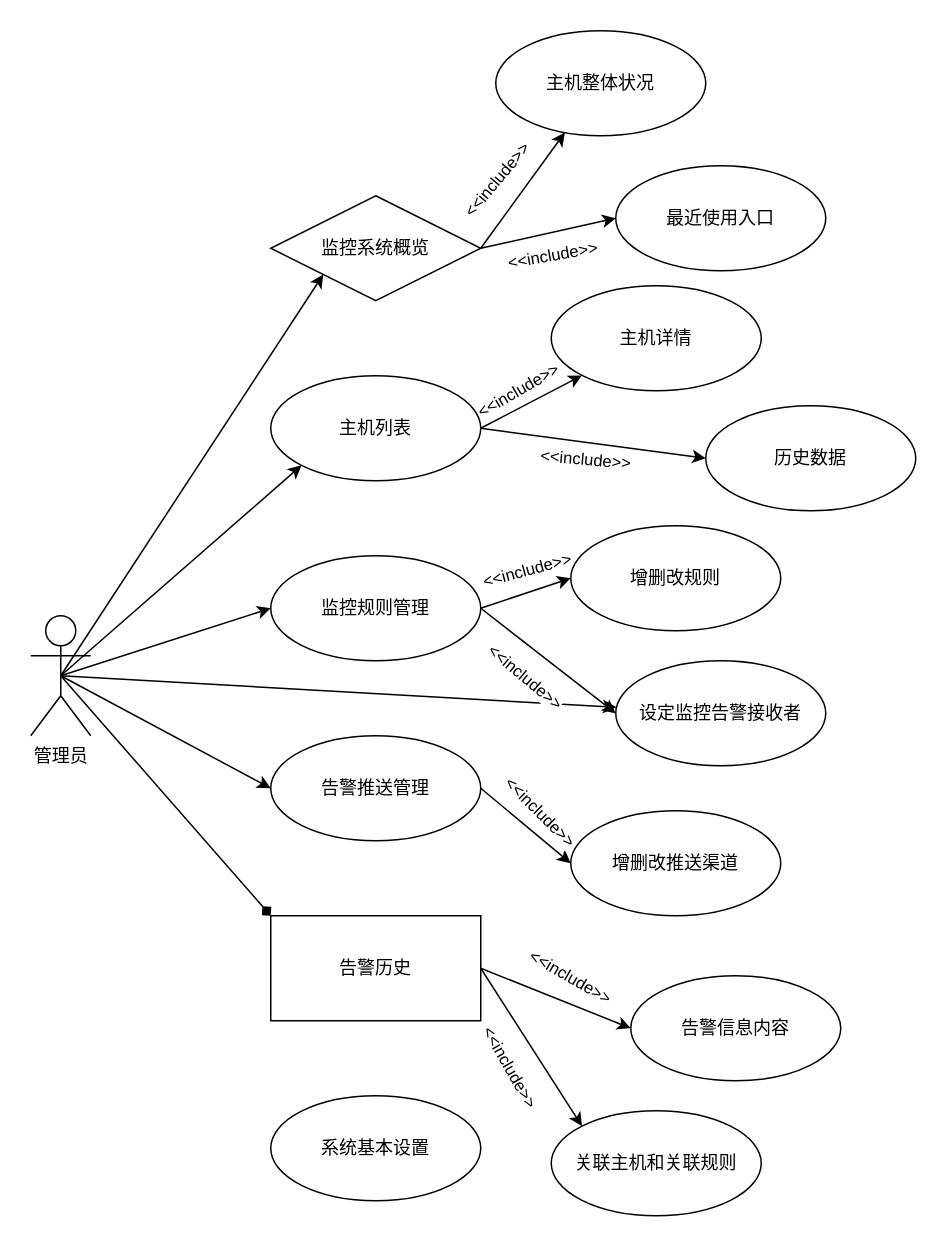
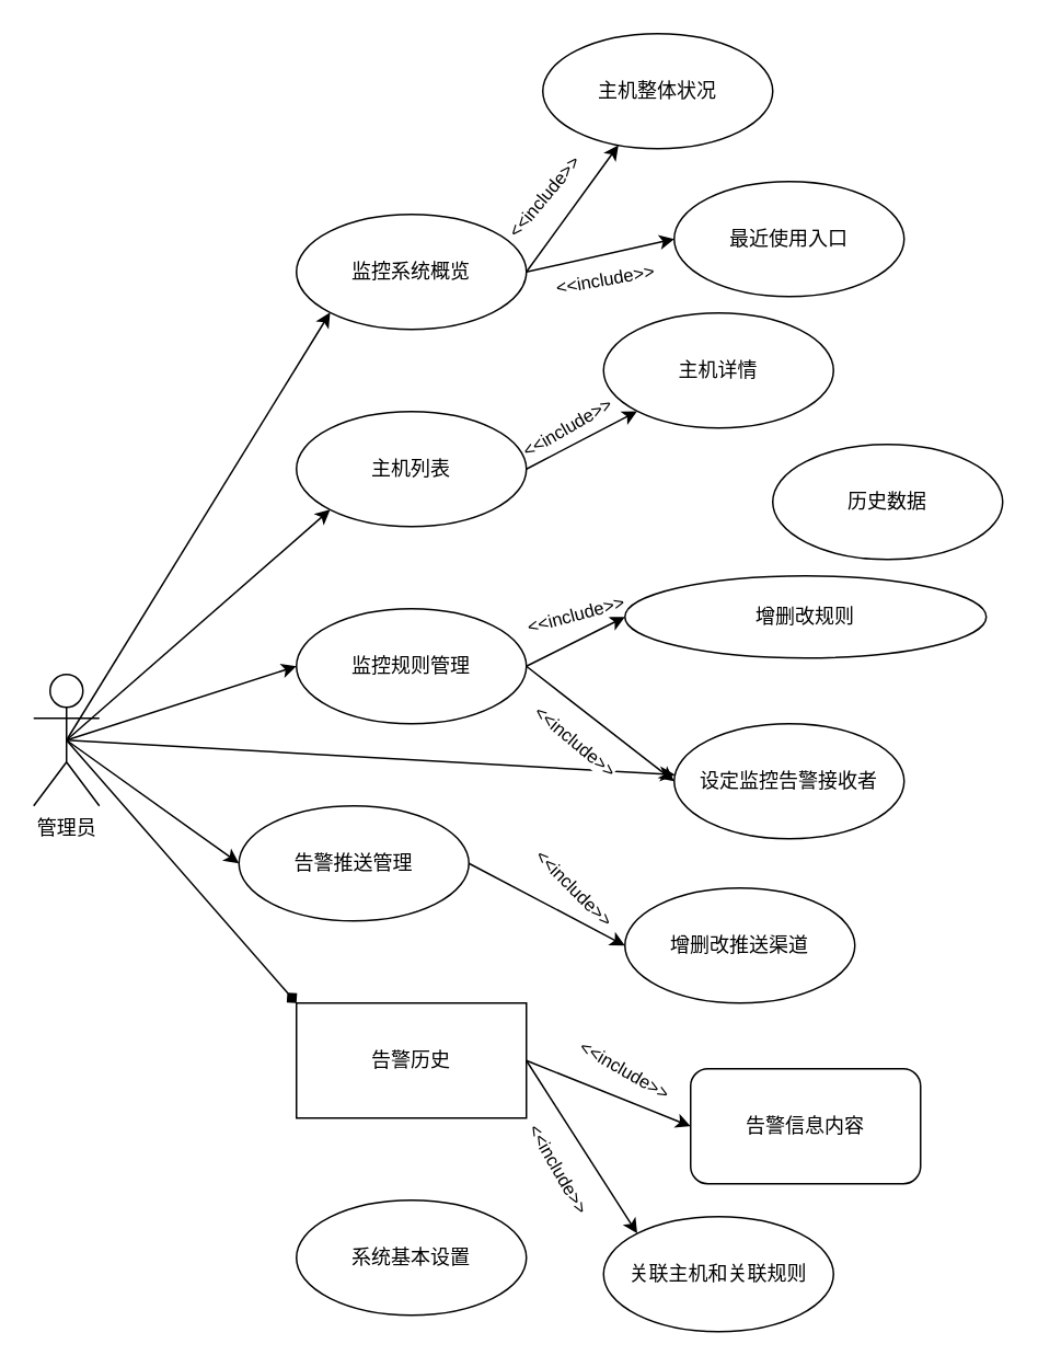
  <mxCell id="0" />
  <mxCell id="1" parent="0" />
  <mxCell id="2" style="rounded=0;orthogonalLoop=1;jettySize=auto;html=1;exitX=0.5;exitY=0.5;exitDx=0;exitDy=0;exitPerimeter=0;entryX=0;entryY=1;entryDx=0;entryDy=0;" parent="1" source="8" target="13" edge="1"><mxGeometry relative="1" as="geometry" /></mxCell>
  <mxCell id="3" style="edgeStyle=none;rounded=0;orthogonalLoop=1;jettySize=auto;html=1;exitX=0.5;exitY=0.5;exitDx=0;exitDy=0;exitPerimeter=0;entryX=0;entryY=1;entryDx=0;entryDy=0;" parent="1" source="8" target="18" edge="1"><mxGeometry relative="1" as="geometry" /></mxCell>
  <mxCell id="4" style="edgeStyle=none;rounded=0;orthogonalLoop=1;jettySize=auto;html=1;exitX=0.5;exitY=0.5;exitDx=0;exitDy=0;exitPerimeter=0;entryX=0;entryY=0.5;entryDx=0;entryDy=0;" parent="1" source="8" target="23" edge="1"><mxGeometry relative="1" as="geometry" /></mxCell>
  <mxCell id="5" style="edgeStyle=none;rounded=0;orthogonalLoop=1;jettySize=auto;html=1;exitX=0.5;exitY=0.5;exitDx=0;exitDy=0;exitPerimeter=0;entryX=0;entryY=0.5;entryDx=0;entryDy=0;" parent="1" source="8" target="26" edge="1"><mxGeometry relative="1" as="geometry" /></mxCell>
  <mxCell id="6" style="edgeStyle=none;rounded=0;orthogonalLoop=1;jettySize=auto;html=1;exitX=0.5;exitY=0.5;exitDx=0;exitDy=0;exitPerimeter=0;entryX=0;entryY=0;entryDx=0;entryDy=0;endArrow=diamond;" parent="1" source="8" target="31" edge="1"><mxGeometry relative="1" as="geometry" /></mxCell>
  <mxCell id="7" style="edgeStyle=none;rounded=0;orthogonalLoop=1;jettySize=auto;html=1;exitX=0.5;exitY=0.5;exitDx=0;exitDy=0;exitPerimeter=0;" parent="1" source="8" target="38" edge="1"><mxGeometry relative="1" as="geometry" /></mxCell>
  <mxCell id="8" value="管理员" style="shape=umlActor;verticalLabelPosition=bottom;labelBackgroundColor=#ffffff;verticalAlign=top;html=1;outlineConnect=0;" parent="1" vertex="1"><mxGeometry x="20" y="410" width="40" height="80" as="geometry" /></mxCell>
  <mxCell id="9" style="edgeStyle=none;rounded=0;orthogonalLoop=1;jettySize=auto;html=1;exitX=1;exitY=0.5;exitDx=0;exitDy=0;entryX=0;entryY=0.5;entryDx=0;entryDy=0;" parent="1" source="13" target="34" edge="1"><mxGeometry relative="1" as="geometry" /></mxCell>
  <mxCell id="10" value="&amp;lt;&amp;lt;include&amp;gt;&amp;gt;" style="edgeLabel;html=1;align=center;verticalAlign=middle;resizable=0;points=[];rotation=-10;" vertex="1" connectable="0" parent="9"><mxGeometry x="0.306" y="-1" relative="1" as="geometry"><mxPoint x="-11.79" y="17.04" as="offset" /></mxGeometry></mxCell>
  <mxCell id="11" style="edgeStyle=none;rounded=0;orthogonalLoop=1;jettySize=auto;html=1;exitX=1;exitY=0.5;exitDx=0;exitDy=0;" parent="1" source="13" target="33" edge="1"><mxGeometry relative="1" as="geometry" /></mxCell>
  <mxCell id="12" value="&amp;lt;&amp;lt;include&amp;gt;&amp;gt;" style="edgeLabel;html=1;align=center;verticalAlign=middle;resizable=0;points=[];rotation=-50;" vertex="1" connectable="0" parent="11"><mxGeometry x="0.383" y="-4" relative="1" as="geometry"><mxPoint x="-32.05" y="6.02" as="offset" /></mxGeometry></mxCell>
- <mxCell id="13" value="监控系统概览" style="rhombus;whiteSpace=wrap;html=1;" parent="1" vertex="1"><mxGeometry x="180" y="130" width="140" height="70" as="geometry" /></mxCell>
+ <mxCell id="13" value="监控系统概览" style="ellipse;whiteSpace=wrap;html=1;" parent="1" vertex="1"><mxGeometry x="180" y="130" width="140" height="70" as="geometry" /></mxCell>
  <mxCell id="14" style="edgeStyle=none;rounded=0;orthogonalLoop=1;jettySize=auto;html=1;exitX=1;exitY=0.5;exitDx=0;exitDy=0;entryX=0;entryY=1;entryDx=0;entryDy=0;" parent="1" source="18" target="35" edge="1"><mxGeometry relative="1" as="geometry" /></mxCell>
  <mxCell id="15" value="&amp;lt;&amp;lt;include&amp;gt;&amp;gt;" style="edgeLabel;html=1;align=center;verticalAlign=middle;resizable=0;points=[];rotation=-30;" vertex="1" connectable="0" parent="14"><mxGeometry x="0.399" y="-2" relative="1" as="geometry"><mxPoint x="-23.22" y="-2.24" as="offset" /></mxGeometry></mxCell>
- <mxCell id="16" style="edgeStyle=none;rounded=0;orthogonalLoop=1;jettySize=auto;html=1;exitX=1;exitY=0.5;exitDx=0;exitDy=0;entryX=0;entryY=0.5;entryDx=0;entryDy=0;" parent="1" source="18" target="36" edge="1"><mxGeometry relative="1" as="geometry" /></mxCell>
- <mxCell id="17" value="&amp;lt;&amp;lt;include&amp;gt;&amp;gt;" style="edgeLabel;html=1;align=center;verticalAlign=middle;resizable=0;points=[];rotation=5;" vertex="1" connectable="0" parent="16"><mxGeometry x="0.335" y="-1" relative="1" as="geometry"><mxPoint x="-29.98" y="5.66" as="offset" /></mxGeometry></mxCell>
  <mxCell id="18" value="主机列表" style="ellipse;whiteSpace=wrap;html=1;" parent="1" vertex="1"><mxGeometry x="180" y="250" width="140" height="70" as="geometry" /></mxCell>
  <mxCell id="19" style="edgeStyle=none;rounded=0;orthogonalLoop=1;jettySize=auto;html=1;exitX=1;exitY=0.5;exitDx=0;exitDy=0;entryX=0;entryY=0.5;entryDx=0;entryDy=0;" parent="1" source="23" target="37" edge="1"><mxGeometry relative="1" as="geometry" /></mxCell>
  <mxCell id="20" value="&amp;lt;&amp;lt;include&amp;gt;&amp;gt;" style="edgeLabel;html=1;align=center;verticalAlign=middle;resizable=0;points=[];rotation=-15;" vertex="1" connectable="0" parent="19"><mxGeometry x="0.41" y="1" relative="1" as="geometry"><mxPoint x="-12.37" y="-9.82" as="offset" /></mxGeometry></mxCell>
  <mxCell id="21" style="edgeStyle=none;rounded=0;orthogonalLoop=1;jettySize=auto;html=1;exitX=1;exitY=0.5;exitDx=0;exitDy=0;entryX=0;entryY=0.5;entryDx=0;entryDy=0;" parent="1" source="23" target="38" edge="1"><mxGeometry relative="1" as="geometry" /></mxCell>
  <mxCell id="22" value="&amp;lt;&amp;lt;include&amp;gt;&amp;gt;" style="edgeLabel;html=1;align=center;verticalAlign=middle;resizable=0;points=[];rotation=40;" vertex="1" connectable="0" parent="21"><mxGeometry x="0.32" y="-2" relative="1" as="geometry"><mxPoint x="-27.97" y="-2.62" as="offset" /></mxGeometry></mxCell>
  <mxCell id="23" value="监控规则管理" style="ellipse;whiteSpace=wrap;html=1;" parent="1" vertex="1"><mxGeometry x="180" y="370" width="140" height="70" as="geometry" /></mxCell>
  <mxCell id="24" style="edgeStyle=none;rounded=0;orthogonalLoop=1;jettySize=auto;html=1;exitX=1;exitY=0.5;exitDx=0;exitDy=0;entryX=0;entryY=0.5;entryDx=0;entryDy=0;" parent="1" source="26" target="39" edge="1"><mxGeometry relative="1" as="geometry" /></mxCell>
  <mxCell id="25" value="&amp;lt;&amp;lt;include&amp;gt;&amp;gt;" style="edgeLabel;html=1;align=center;verticalAlign=middle;resizable=0;points=[];rotation=45;" vertex="1" connectable="0" parent="24"><mxGeometry x="0.403" y="1" relative="1" as="geometry"><mxPoint x="-2.89" y="-19.44" as="offset" /></mxGeometry></mxCell>
- <mxCell id="26" value="告警推送管理" style="ellipse;whiteSpace=wrap;html=1;" parent="1" vertex="1"><mxGeometry x="180" y="490" width="140" height="70" as="geometry" /></mxCell>
+ <mxCell id="26" value="告警推送管理" style="ellipse;whiteSpace=wrap;html=1;" parent="1" vertex="1"><mxGeometry x="145" y="490" width="140" height="70" as="geometry" /></mxCell>
  <mxCell id="27" style="edgeStyle=none;rounded=0;orthogonalLoop=1;jettySize=auto;html=1;exitX=1;exitY=0.5;exitDx=0;exitDy=0;entryX=0;entryY=0.5;entryDx=0;entryDy=0;" parent="1" source="31" target="40" edge="1"><mxGeometry relative="1" as="geometry" /></mxCell>
  <mxCell id="28" value="&amp;lt;&amp;lt;include&amp;gt;&amp;gt;" style="edgeLabel;html=1;align=center;verticalAlign=middle;resizable=0;points=[];rotation=30;" vertex="1" connectable="0" parent="27"><mxGeometry x="0.317" relative="1" as="geometry"><mxPoint x="-5.92" y="-21.37" as="offset" /></mxGeometry></mxCell>
  <mxCell id="29" style="edgeStyle=none;rounded=0;orthogonalLoop=1;jettySize=auto;html=1;exitX=1;exitY=0.5;exitDx=0;exitDy=0;entryX=0;entryY=0;entryDx=0;entryDy=0;" parent="1" source="31" target="41" edge="1"><mxGeometry relative="1" as="geometry" /></mxCell>
  <mxCell id="30" value="&amp;lt;&amp;lt;include&amp;gt;&amp;gt;" style="edgeLabel;html=1;align=center;verticalAlign=middle;resizable=0;points=[];rotation=60;" vertex="1" connectable="0" parent="29"><mxGeometry x="0.491" y="1" relative="1" as="geometry"><mxPoint x="-31.05" y="-12.74" as="offset" /></mxGeometry></mxCell>
  <mxCell id="31" value="告警历史" style="whiteSpace=wrap;html=1;rounded=0;" parent="1" vertex="1"><mxGeometry x="180" y="610" width="140" height="70" as="geometry" /></mxCell>
  <mxCell id="32" value="系统基本设置" style="ellipse;whiteSpace=wrap;html=1;" parent="1" vertex="1"><mxGeometry x="180" y="730" width="140" height="70" as="geometry" /></mxCell>
  <mxCell id="33" value="主机整体状况" style="ellipse;whiteSpace=wrap;html=1;" parent="1" vertex="1"><mxGeometry x="330" y="20" width="140" height="70" as="geometry" /></mxCell>
  <mxCell id="34" value="最近使用入口" style="ellipse;whiteSpace=wrap;html=1;" parent="1" vertex="1"><mxGeometry x="410" y="110" width="140" height="70" as="geometry" /></mxCell>
  <mxCell id="35" value="主机详情" style="ellipse;whiteSpace=wrap;html=1;" parent="1" vertex="1"><mxGeometry x="367" y="190" width="140" height="70" as="geometry" /></mxCell>
  <mxCell id="36" value="历史数据" style="ellipse;whiteSpace=wrap;html=1;" parent="1" vertex="1"><mxGeometry x="470" y="270" width="140" height="70" as="geometry" /></mxCell>
- <mxCell id="37" value="增删改规则" style="ellipse;whiteSpace=wrap;html=1;" parent="1" vertex="1"><mxGeometry x="380" y="350" width="140" height="70" as="geometry" /></mxCell>
+ <mxCell id="37" value="增删改规则" style="ellipse;whiteSpace=wrap;html=1;" parent="1" vertex="1"><mxGeometry x="380" y="350" width="220" height="50" as="geometry" /></mxCell>
  <mxCell id="38" value="设定监控告警接收者" style="ellipse;whiteSpace=wrap;html=1;" parent="1" vertex="1"><mxGeometry x="410" y="440" width="140" height="70" as="geometry" /></mxCell>
  <mxCell id="39" value="增删改推送渠道" style="ellipse;whiteSpace=wrap;html=1;" parent="1" vertex="1"><mxGeometry x="380" y="540" width="140" height="70" as="geometry" /></mxCell>
- <mxCell id="40" value="告警信息内容" style="ellipse;whiteSpace=wrap;html=1;" parent="1" vertex="1"><mxGeometry x="420" y="650" width="140" height="70" as="geometry" /></mxCell>
+ <mxCell id="40" value="告警信息内容" style="whiteSpace=wrap;html=1;rounded=1;" parent="1" vertex="1"><mxGeometry x="420" y="650" width="140" height="70" as="geometry" /></mxCell>
  <mxCell id="41" value="关联主机和关联规则" style="ellipse;whiteSpace=wrap;html=1;" parent="1" vertex="1"><mxGeometry x="367" y="740" width="140" height="70" as="geometry" /></mxCell>
